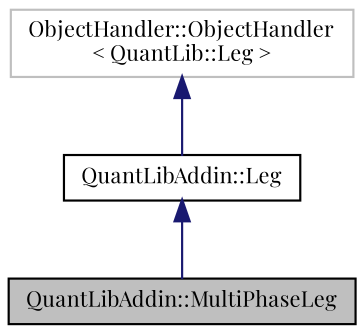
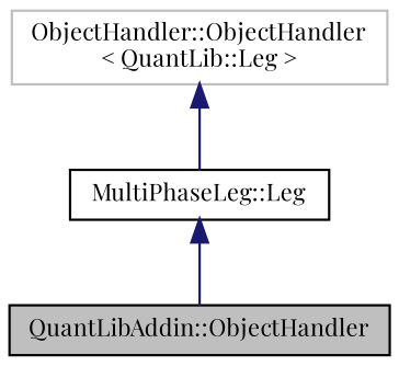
  digraph {
    fontname="Playfair Display"
    node [color=black fillcolor=white fontname="Playfair Display" fontsize=10 shape=record style=filled]
    edge [color=midnightblue dir=back fontname="Playfair Display" fontsize=10 labelfontname=Helvetica labelfontsize=10 style=solid]
-   n1 [fillcolor=grey75 fontcolor=black height=0.2 label="QuantLibAddin::MultiPhaseLeg" width=0.4]
-   n2 [height=0.2 label="QuantLibAddin::Leg" width=0.4]
+   n1 [fillcolor=grey75 fontcolor=black height=0.2 label="QuantLibAddin::ObjectHandler" width=0.4]
+   n2 [height=0.2 label="MultiPhaseLeg::Leg" width=0.4]
    n3 [color=grey75 height=0.2 label="ObjectHandler::ObjectHandler\l\< QuantLib::Leg \>" width=0.4]
    n2 -> n1
    n3 -> n2
  }
